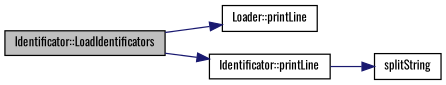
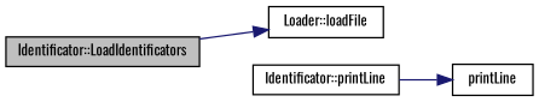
  digraph {
    fontname=Oswald
    rankdir=LR
    node [color=black fillcolor=white fontname=Oswald fontsize=10 shape=record style=filled]
    edge [color=midnightblue fontname=Oswald fontsize=10 labelfontname=Helvetica labelfontsize=10 style=solid]
    n1 [fillcolor=grey75 fontcolor=black height=0.2 label="Identificator::LoadIdentificators" width=0.4]
-   n2 [height=0.2 label="Loader::printLine" width=0.4]
+   n2 [height=0.2 label="Loader::loadFile" width=0.4]
    n3 [height=0.2 label="Identificator::printLine" width=0.4]
-   n4 [height=0.2 label=splitString width=0.4]
+   n4 [height=0.2 label=printLine width=0.4]
    n1 -> n2
-   n1 -> n3
    n3 -> n4
  }
